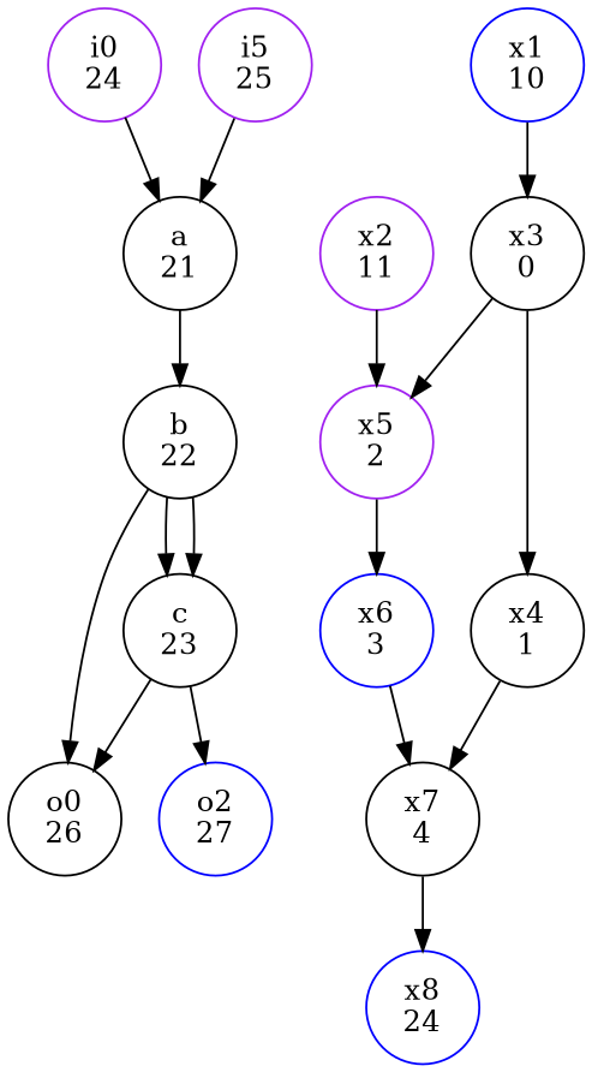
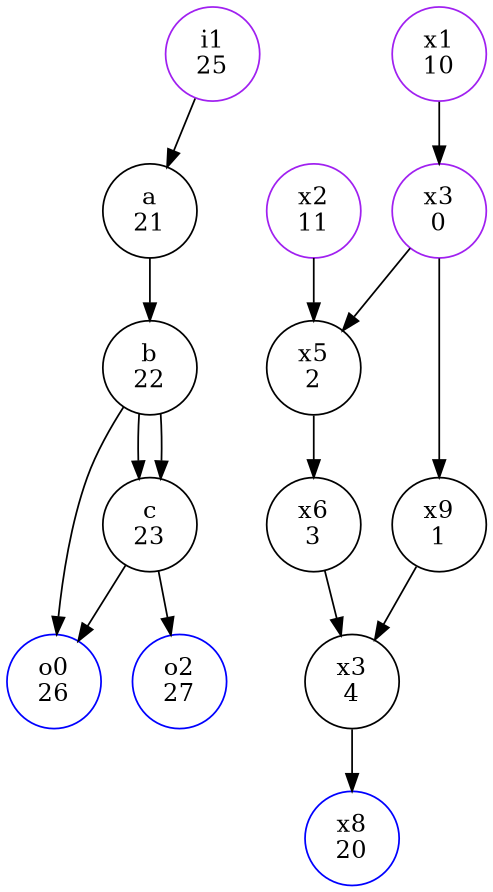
  digraph {
    node [color=black]
    n1 [label="a\n21"]
    n2 [label="b\n22"]
    n3 [label="c\n23"]
-   n4 [label="o0\n26"]
+   n4 [color=blue label="o0\n26"]
    n5 [color=blue label="o2\n27"]
-   n6 [color=purple label="i0\n24"]
-   n7 [color=purple label="i5\n25"]
-   n8 [label="x3\n0"]
-   n9 [label="x4\n1"]
-   n10 [color=purple label="x5\n2"]
-   n11 [label="x7\n4"]
-   n12 [color=blue label="x6\n3"]
-   n13 [color=blue label="x8\n24"]
-   n14 [color=blue label="x1\n10"]
+   n7 [color=purple label="i1\n25"]
+   n8 [color=purple label="x3\n0"]
+   n9 [label="x9\n1"]
+   n10 [label="x5\n2"]
+   n11 [label="x3\n4"]
+   n12 [label="x6\n3"]
+   n13 [color=blue label="x8\n20"]
+   n14 [color=purple label="x1\n10"]
    n15 [color=purple label="x2\n11"]
    n1 -> n2
    n2 -> n3
    n2 -> n3
    n2 -> n4
    n3 -> n4
    n3 -> n5
-   n6 -> n1
    n7 -> n1
    n8 -> n9
    n8 -> n10
    n9 -> n11
    n10 -> n12
    n11 -> n13
    n12 -> n11
    n14 -> n8
    n15 -> n10
  }
